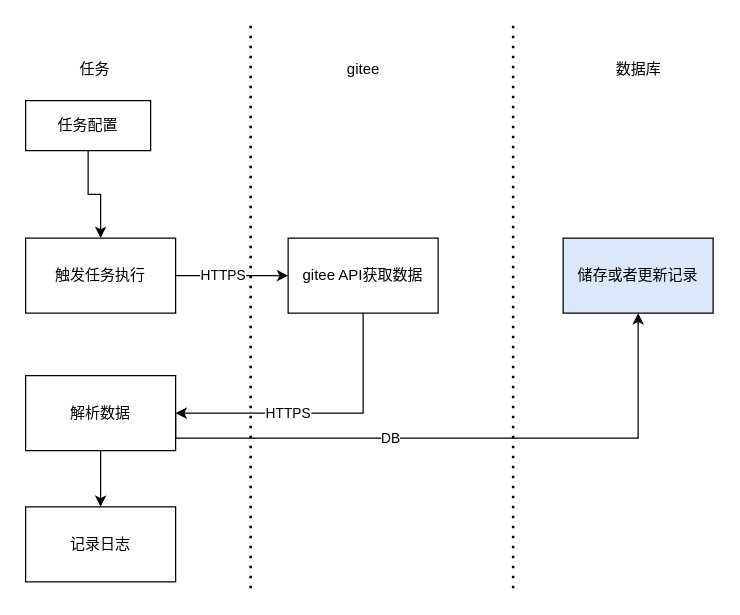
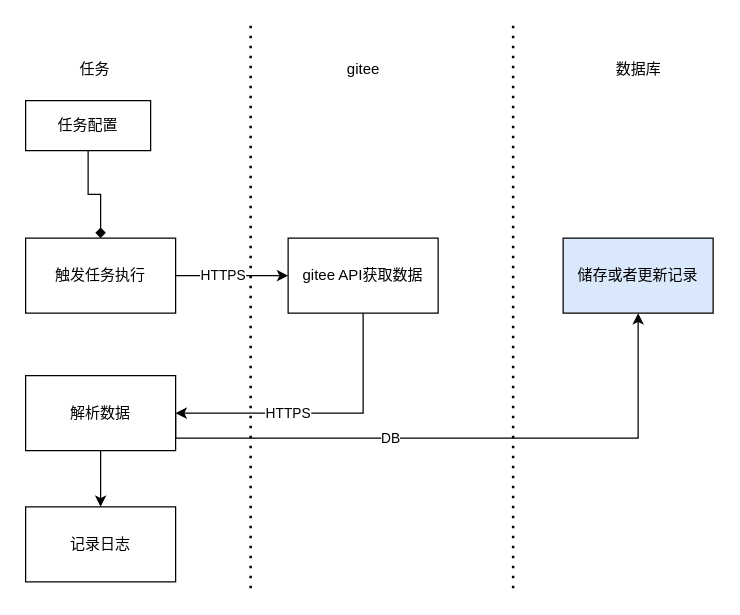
  <mxCell id="0" />
  <mxCell id="1" parent="0" />
- <mxCell id="2" style="edgeStyle=orthogonalEdgeStyle;rounded=0;orthogonalLoop=1;jettySize=auto;html=1;exitX=0.5;exitY=1;exitDx=0;exitDy=0;entryX=0.5;entryY=0;entryDx=0;entryDy=0;" edge="1" parent="1" source="3" target="6"><mxGeometry relative="1" as="geometry" /></mxCell>
+ <mxCell id="2" style="edgeStyle=orthogonalEdgeStyle;rounded=0;orthogonalLoop=1;jettySize=auto;html=1;exitX=0.5;exitY=1;exitDx=0;exitDy=0;entryX=0.5;entryY=0;entryDx=0;entryDy=0;endArrow=diamond;" edge="1" parent="1" source="3" target="6"><mxGeometry relative="1" as="geometry" /></mxCell>
  <mxCell id="3" value="任务配置" style="rounded=0;whiteSpace=wrap;html=1;" vertex="1" parent="1"><mxGeometry x="20" y="80" width="100" height="40" as="geometry" /></mxCell>
  <mxCell id="4" style="edgeStyle=orthogonalEdgeStyle;rounded=0;orthogonalLoop=1;jettySize=auto;html=1;exitX=1;exitY=0.5;exitDx=0;exitDy=0;entryX=0;entryY=0.5;entryDx=0;entryDy=0;" edge="1" parent="1" source="6" target="9"><mxGeometry relative="1" as="geometry" /></mxCell>
  <mxCell id="5" value="HTTPS" style="edgeLabel;html=1;align=center;verticalAlign=middle;resizable=0;points=[];" vertex="1" connectable="0" parent="4"><mxGeometry x="-0.267" y="3" relative="1" as="geometry"><mxPoint x="4" y="2" as="offset" /></mxGeometry></mxCell>
  <mxCell id="6" value="触发任务执行" style="rounded=0;whiteSpace=wrap;html=1;" vertex="1" parent="1"><mxGeometry x="20" y="190" width="120" height="60" as="geometry" /></mxCell>
  <mxCell id="7" style="edgeStyle=orthogonalEdgeStyle;rounded=0;orthogonalLoop=1;jettySize=auto;html=1;exitX=0.5;exitY=1;exitDx=0;exitDy=0;entryX=1;entryY=0.5;entryDx=0;entryDy=0;" edge="1" parent="1" source="9" target="14"><mxGeometry relative="1" as="geometry" /></mxCell>
  <mxCell id="8" value="HTTPS" style="edgeLabel;html=1;align=center;verticalAlign=middle;resizable=0;points=[];" vertex="1" connectable="0" parent="7"><mxGeometry x="0.226" y="-1" relative="1" as="geometry"><mxPoint as="offset" /></mxGeometry></mxCell>
  <mxCell id="9" value="gitee API获取数据" style="rounded=0;whiteSpace=wrap;html=1;" vertex="1" parent="1"><mxGeometry x="230" y="190" width="120" height="60" as="geometry" /></mxCell>
  <mxCell id="10" value="储存或者更新记录" style="rounded=0;whiteSpace=wrap;html=1;fillColor=#dae8fc;" vertex="1" parent="1"><mxGeometry x="450" y="190" width="120" height="60" as="geometry" /></mxCell>
  <mxCell id="11" style="edgeStyle=orthogonalEdgeStyle;rounded=0;orthogonalLoop=1;jettySize=auto;html=1;exitX=1;exitY=0.5;exitDx=0;exitDy=0;entryX=0.5;entryY=1;entryDx=0;entryDy=0;" edge="1" parent="1" source="14" target="10"><mxGeometry relative="1" as="geometry"><Array as="points"><mxPoint x="140" y="350" /><mxPoint x="510" y="350" /></Array></mxGeometry></mxCell>
  <mxCell id="12" value="DB" style="edgeLabel;html=1;align=center;verticalAlign=middle;resizable=0;points=[];" vertex="1" connectable="0" parent="11"><mxGeometry x="-0.22" y="3" relative="1" as="geometry"><mxPoint y="2" as="offset" /></mxGeometry></mxCell>
  <mxCell id="13" style="edgeStyle=orthogonalEdgeStyle;rounded=0;orthogonalLoop=1;jettySize=auto;html=1;exitX=0.5;exitY=1;exitDx=0;exitDy=0;entryX=0.5;entryY=0;entryDx=0;entryDy=0;" edge="1" parent="1" source="14" target="15"><mxGeometry relative="1" as="geometry" /></mxCell>
  <mxCell id="14" value="解析数据" style="rounded=0;whiteSpace=wrap;html=1;" vertex="1" parent="1"><mxGeometry x="20" y="300" width="120" height="60" as="geometry" /></mxCell>
  <mxCell id="15" value="记录日志" style="rounded=0;whiteSpace=wrap;html=1;" vertex="1" parent="1"><mxGeometry x="20" y="405" width="120" height="60" as="geometry" /></mxCell>
  <mxCell id="16" value="" style="endArrow=none;dashed=1;html=1;dashPattern=1 3;strokeWidth=2;rounded=0;" edge="1" parent="1"><mxGeometry width="50" height="50" relative="1" as="geometry"><mxPoint x="200" y="470" as="sourcePoint" /><mxPoint x="200" y="20" as="targetPoint" /></mxGeometry></mxCell>
  <mxCell id="17" value="" style="endArrow=none;dashed=1;html=1;dashPattern=1 3;strokeWidth=2;rounded=0;" edge="1" parent="1"><mxGeometry width="50" height="50" relative="1" as="geometry"><mxPoint x="410" y="470" as="sourcePoint" /><mxPoint x="410" y="20" as="targetPoint" /></mxGeometry></mxCell>
  <mxCell id="18" value="数据库" style="text;html=1;align=center;verticalAlign=middle;resizable=0;points=[];autosize=1;strokeColor=none;fillColor=none;" vertex="1" parent="1"><mxGeometry x="480" y="40" width="60" height="30" as="geometry" /></mxCell>
  <mxCell id="19" value="gitee" style="text;html=1;align=center;verticalAlign=middle;resizable=0;points=[];autosize=1;strokeColor=none;fillColor=none;" vertex="1" parent="1"><mxGeometry x="265" y="40" width="50" height="30" as="geometry" /></mxCell>
  <mxCell id="20" value="任务" style="text;html=1;align=center;verticalAlign=middle;resizable=0;points=[];autosize=1;strokeColor=none;fillColor=none;" vertex="1" parent="1"><mxGeometry x="50" y="40" width="50" height="30" as="geometry" /></mxCell>
